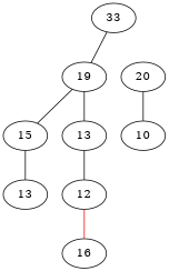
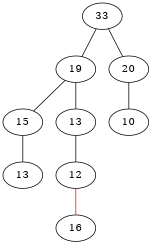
  graph {
    33
    19
    20
    15
    n5 [label=13]
    10
    n7 [label=13]
    12
    16
    33 -- 19
+   33 -- 20
    19 -- 15
    19 -- n5
    20 -- 10
    15 -- n7
    n5 -- 12
    12 -- 16 [color=red]
  }
